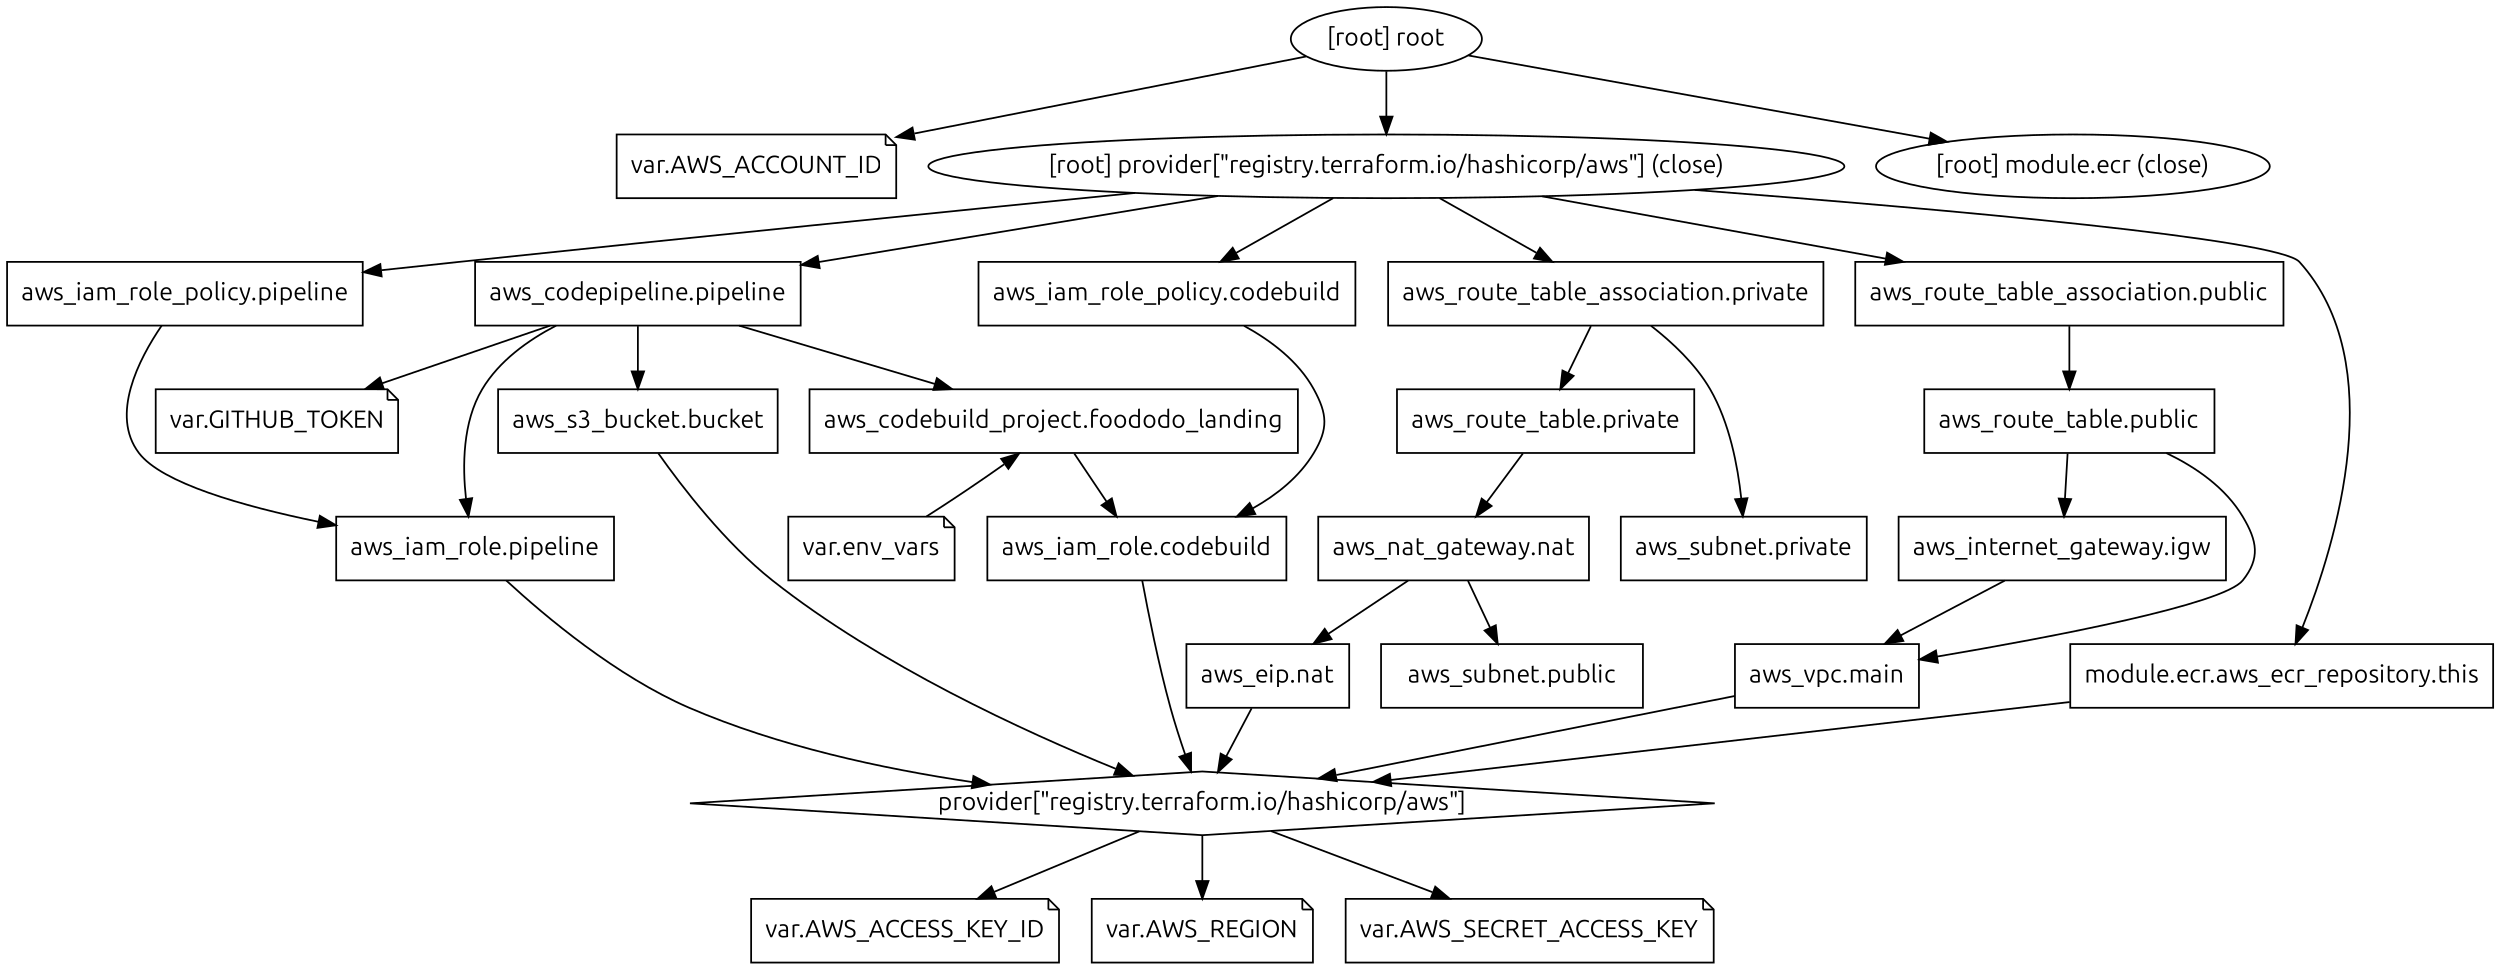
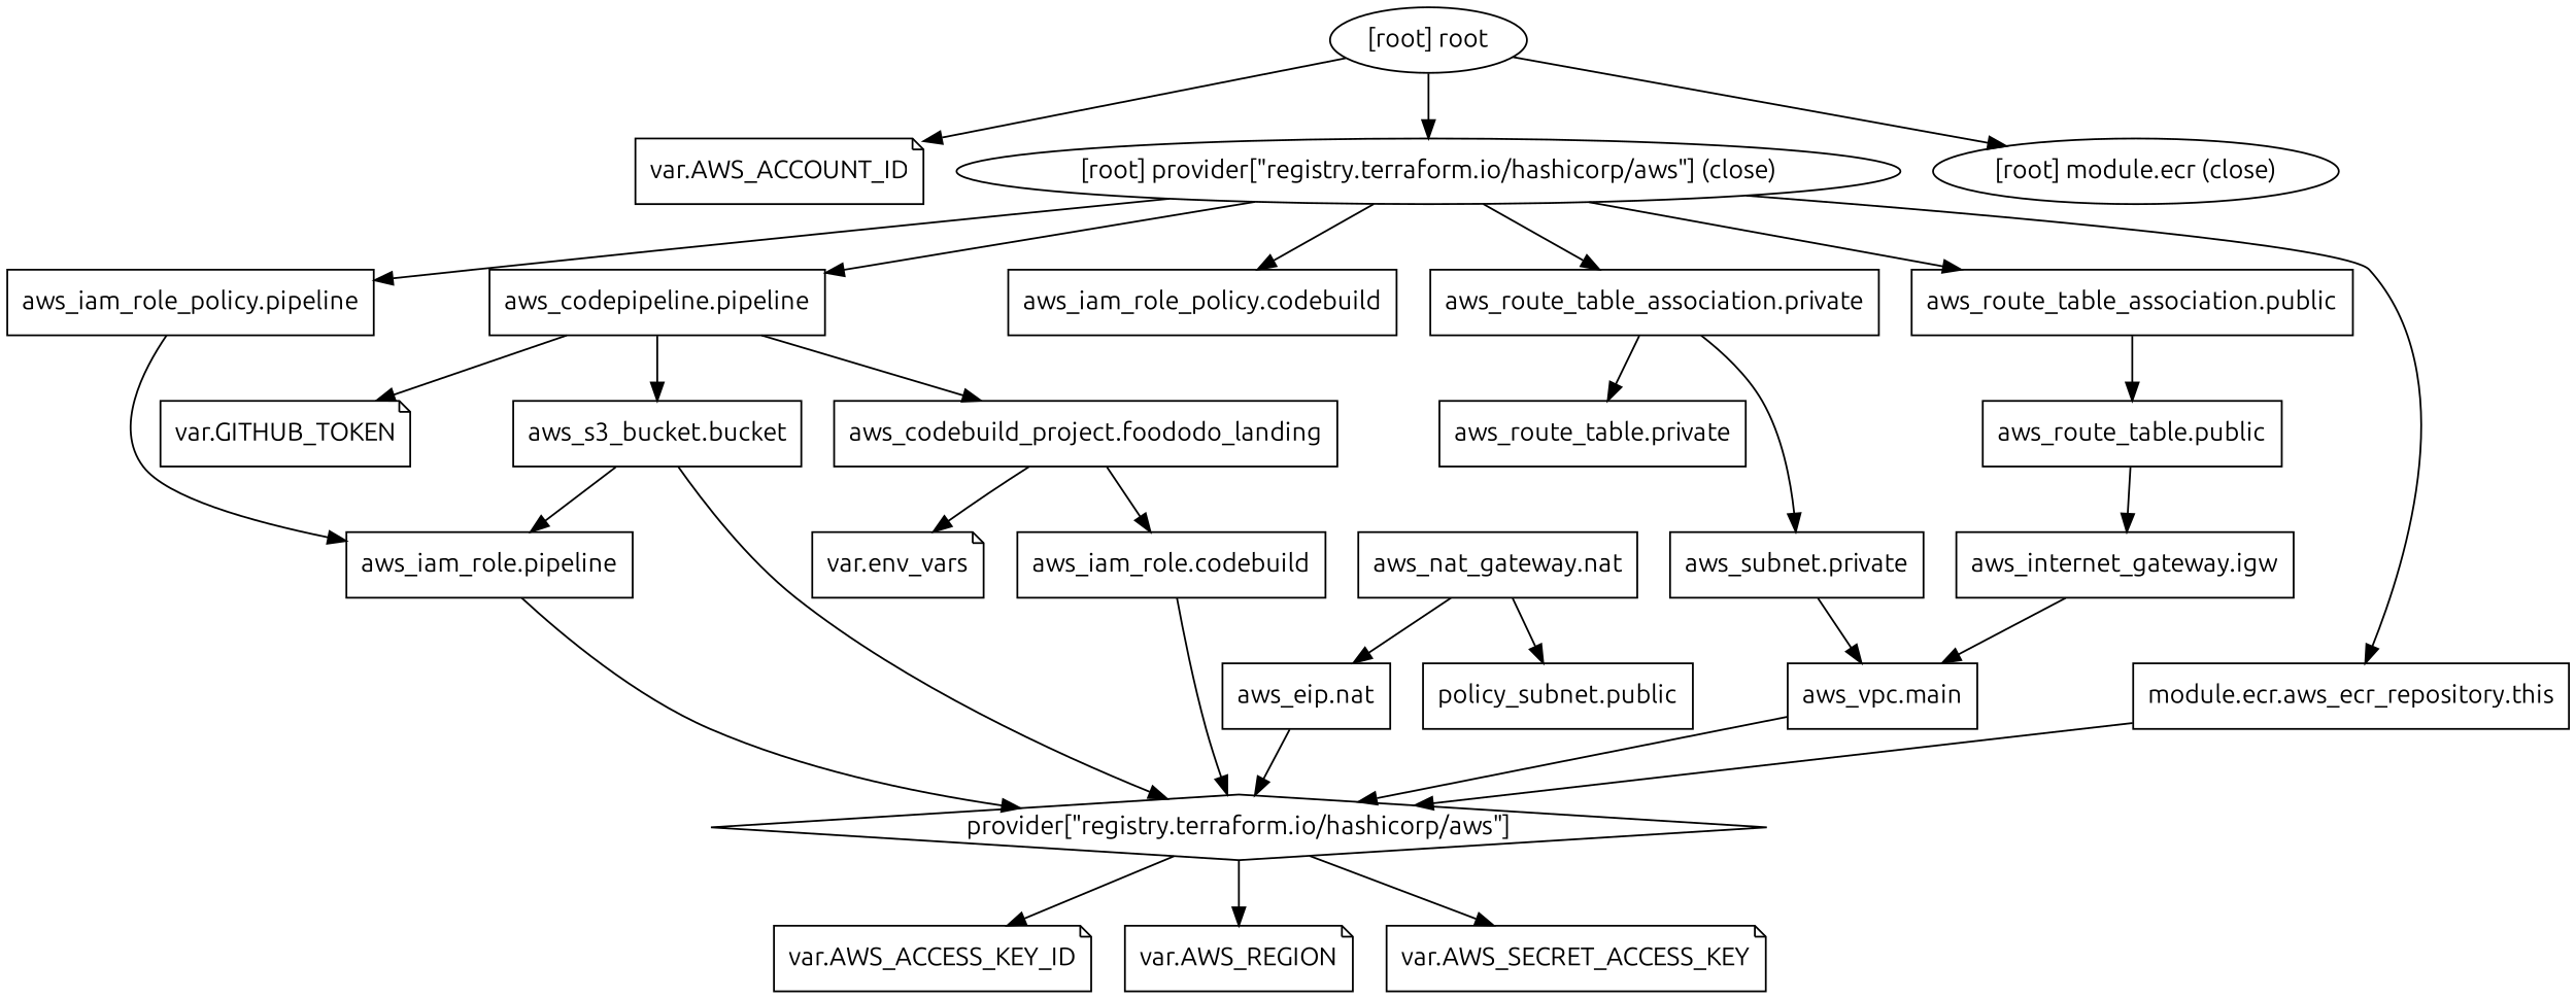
  digraph {
    compound=true
    fontname=Ubuntu
    newrank=true
    node [fontname=Ubuntu shape=box]
    edge [fontname=Ubuntu]
    n1 [label="aws_codebuild_project.foododo_landing"]
    n2 [label="aws_iam_role.codebuild"]
    n3 [label="var.env_vars" shape=note]
    n4 [label="aws_codepipeline.pipeline"]
    n5 [label="aws_iam_role.pipeline"]
    n6 [label="aws_s3_bucket.bucket"]
    n7 [label="var.GITHUB_TOKEN" shape=note]
    n8 [label="aws_eip.nat"]
    n9 [label="provider[\"registry.terraform.io/hashicorp/aws\"]" shape=diamond]
    n10 [label="aws_iam_role_policy.codebuild"]
    n11 [label="aws_iam_role_policy.pipeline"]
    n12 [label="aws_internet_gateway.igw"]
    n13 [label="aws_vpc.main"]
    n14 [label="aws_nat_gateway.nat"]
-   n15 [label="aws_subnet.public"]
+   n15 [label="policy_subnet.public"]
    n16 [label="aws_route_table.private"]
    n17 [label="aws_route_table.public"]
    n18 [label="aws_route_table_association.private"]
    n19 [label="aws_subnet.private"]
    n20 [label="aws_route_table_association.public"]
    n21 [label="module.ecr.aws_ecr_repository.this"]
    n22 [label="var.AWS_ACCESS_KEY_ID" shape=note]
    n23 [label="var.AWS_REGION" shape=note]
    n24 [label="var.AWS_SECRET_ACCESS_KEY" shape=note]
    n25 [label="var.AWS_ACCOUNT_ID" shape=note]
    "[root] provider[\"registry.terraform.io/hashicorp/aws\"] (close)" [shape=""]
    "[root] root" [shape=""]
    "[root] module.ecr (close)" [shape=""]
    subgraph sub_1 {
      n1
      n2
      n3
      n4
      n5
      n6
      n7
      n8
      n9
      n10
      n11
      n12
      n13
      n14
      n15
      n16
      n17
      n18
      n19
      n20
      n21
      n22
      n23
      n24
      n25
      "[root] provider[\"registry.terraform.io/hashicorp/aws\"] (close)"
      "[root] root"
      "[root] module.ecr (close)"
    }
    n1 -> n2
-   n3 -> n1
+   n1 -> n3
    n2 -> n9
    n4 -> n1
-   n4 -> n5
+   n6 -> n5
    n4 -> n6
    n4 -> n7
    n5 -> n9
    n6 -> n9
    n8 -> n9
    n9 -> n22
    n9 -> n23
    n9 -> n24
-   n10 -> n2
    n11 -> n5
    n12 -> n13
    n13 -> n9
    n14 -> n8
    n14 -> n15
-   n16 -> n14
    n17 -> n12
    n18 -> n16
    n18 -> n19
-   n17 -> n13
+   n19 -> n13
    n20 -> n17
    n21 -> n9
    "[root] provider[\"registry.terraform.io/hashicorp/aws\"] (close)" -> n4
    "[root] provider[\"registry.terraform.io/hashicorp/aws\"] (close)" -> n10
    "[root] provider[\"registry.terraform.io/hashicorp/aws\"] (close)" -> n11
    "[root] provider[\"registry.terraform.io/hashicorp/aws\"] (close)" -> n18
    "[root] provider[\"registry.terraform.io/hashicorp/aws\"] (close)" -> n20
    "[root] provider[\"registry.terraform.io/hashicorp/aws\"] (close)" -> n21
    "[root] root" -> n25
    "[root] root" -> "[root] provider[\"registry.terraform.io/hashicorp/aws\"] (close)"
    "[root] root" -> "[root] module.ecr (close)"
  }
